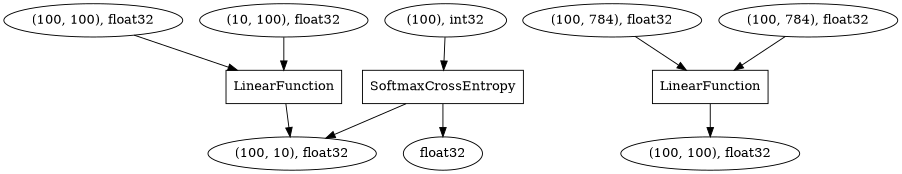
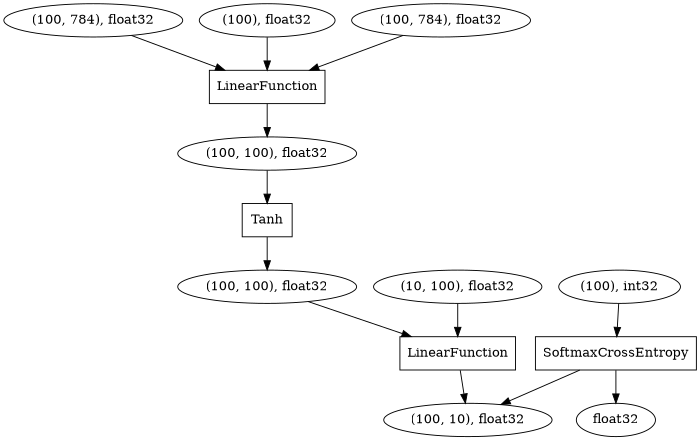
  digraph {
    node [shape=oval]
    n1 [label=float32]
    n2 [label="(100, 784), float32"]
    n3 [label=LinearFunction shape=box]
    n4 [label="(100, 100), float32"]
+   n5 [label="(100), float32"]
+   n6 [label=Tanh shape=box]
    n7 [label="(100, 100), float32"]
    n8 [label=LinearFunction shape=box]
    n9 [label="(100, 10), float32"]
    n10 [label="(100), int32"]
    n11 [label=SoftmaxCrossEntropy shape=box]
    n12 [label="(10, 100), float32"]
    n13 [label="(100, 784), float32"]
    n2 -> n3
    n3 -> n4
+   n4 -> n6
+   n5 -> n3
+   n6 -> n7
    n7 -> n8
    n8 -> n9
    n10 -> n11
    n11 -> n1
    n11 -> n9
    n12 -> n8
    n13 -> n3
  }
